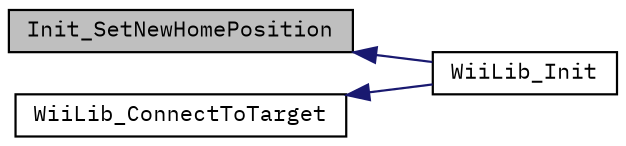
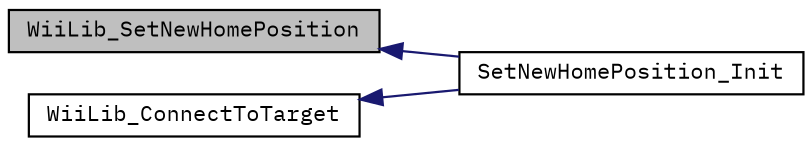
  digraph {
    fontname="IBM Plex Mono"
    rankdir=LR
    node [color=black fillcolor=white fontname="IBM Plex Mono" fontsize=10 shape=record style=filled]
    edge [color=midnightblue dir=back fontname="IBM Plex Mono" fontsize=10 labelfontname=Helvetica labelfontsize=10 style=solid]
-   n1 [fillcolor=grey75 fontcolor=black height=0.2 label=Init_SetNewHomePosition width=0.4]
-   n2 [height=0.2 label=WiiLib_Init width=0.4]
+   n1 [fillcolor=grey75 fontcolor=black height=0.2 label=WiiLib_SetNewHomePosition width=0.4]
+   n2 [height=0.2 label=SetNewHomePosition_Init width=0.4]
    n3 [height=0.2 label=WiiLib_ConnectToTarget width=0.4]
    n1 -> n2
    n3 -> n2
  }
